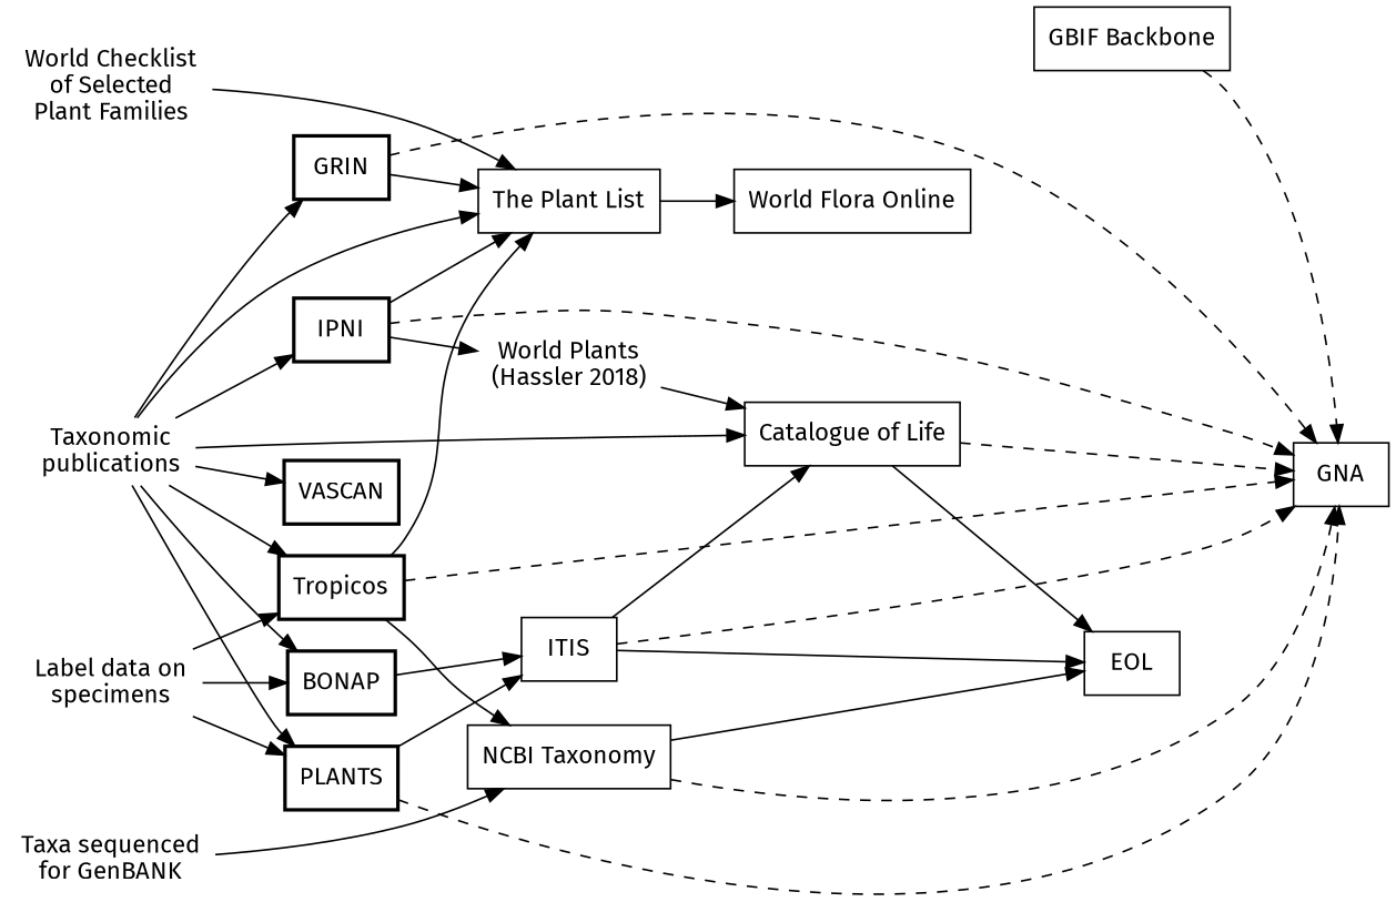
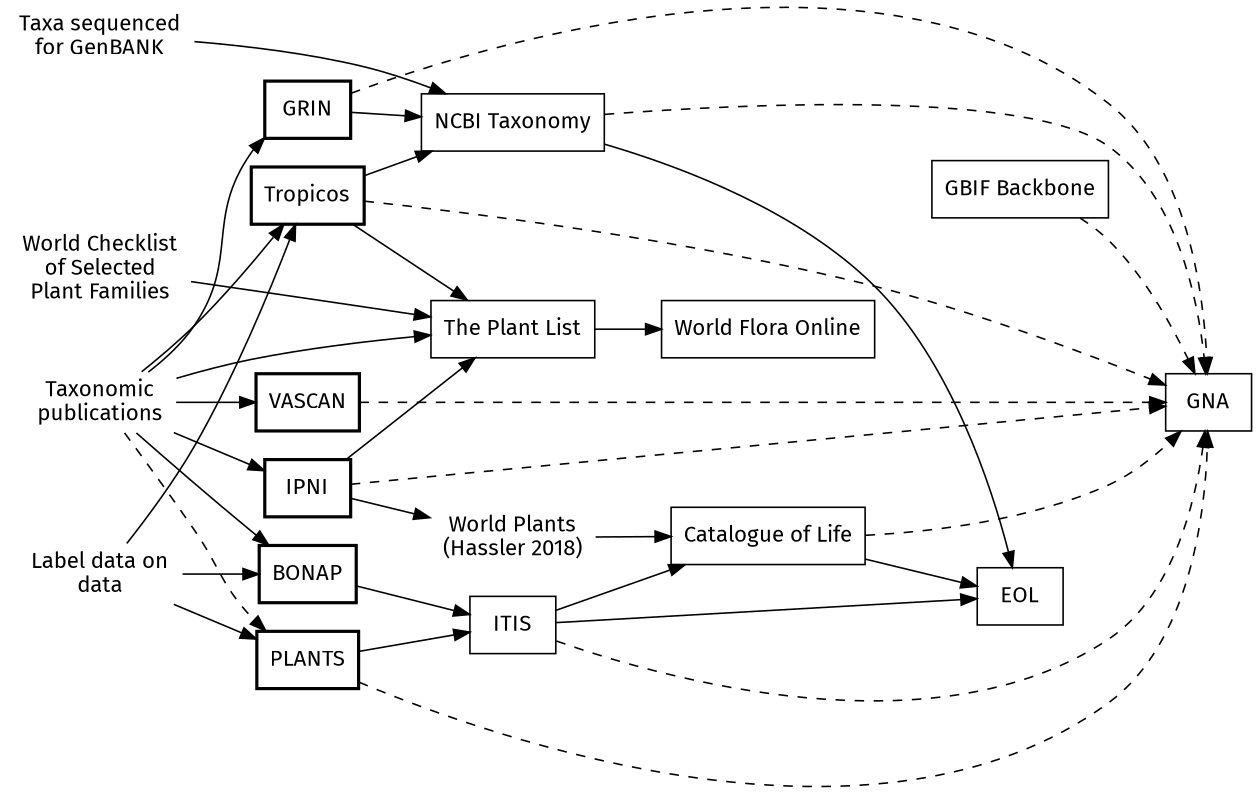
  digraph {
    fontname="Fira Sans"
    newrank=true
    rankdir=LR
    node [fontname="Fira Sans" shape=box]
    edge [arrowhead=normal fontname="Fira Sans"]
    n1 [color=invis label="World Checklist\nof Selected\nPlant Families" style=bold]
    n2 [color=invis label="Taxonomic\npublications"]
    n3 [color=invis label="Taxa sequenced\nfor GenBANK"]
-   n4 [color=invis label="Label data on\nspecimens"]
+   n4 [color=invis label="Label data on\ndata"]
    IPNI [style=bold]
    Tropicos [style=bold]
    GRIN [style=bold]
    BONAP [style=bold]
    VASCAN [style=bold]
    n10 [label=PLANTS style=bold]
    n11 [label="The Plant List"]
    n12 [label="NCBI Taxonomy"]
    ITIS
    n14 [color=invis label="World Plants\n(Hassler 2018)"]
    n15 [label="Catalogue of Life"]
    n16 [label="World Flora Online"]
    n17 [label="GBIF Backbone"]
    EOL
    GNA
    subgraph sub_1 {
      rank=same
      n1
      n2
      n3
      n4
    }
    subgraph sub_2 {
      rank=same
      IPNI
      Tropicos
      GRIN
      BONAP
      VASCAN
      n10
    }
    subgraph sub_3 {
      rank=same
      n11
      n12
    }
    subgraph sub_4 {
      rank=same
      ITIS
      n14
    }
    subgraph sub_5 {
      rank=same
      n15
      n16
    }
    subgraph sub_6 {
      rank=same
      n17
      EOL
    }
    n1 -> n11
    n2 -> IPNI
    n2 -> Tropicos
    n2 -> GRIN
    n2 -> BONAP
    n2 -> VASCAN
-   n2 -> n10
+   n2 -> n10 [style=dashed]
    n2 -> n11
-   n2 -> n15
    n3 -> n12
    n4 -> Tropicos
    n4 -> BONAP
    n4 -> n10
    IPNI -> n11
    IPNI -> n14
    IPNI -> GNA [style=dashed]
    Tropicos -> n11
    Tropicos -> n12
    Tropicos -> GNA [style=dashed]
-   GRIN -> n11
+   GRIN -> n12
    GRIN -> GNA [style=dashed]
    BONAP -> ITIS
+   VASCAN -> GNA [style=dashed]
    n10 -> ITIS
    n10 -> GNA [style=dashed]
    n11 -> n16
    n12 -> EOL
    n12 -> GNA [style=dashed]
    ITIS -> n15
    ITIS -> EOL
    ITIS -> GNA [style=dashed]
    n14 -> n15
    n15 -> EOL
    n15 -> GNA [style=dashed]
    n17 -> GNA [style=dashed]
  }
